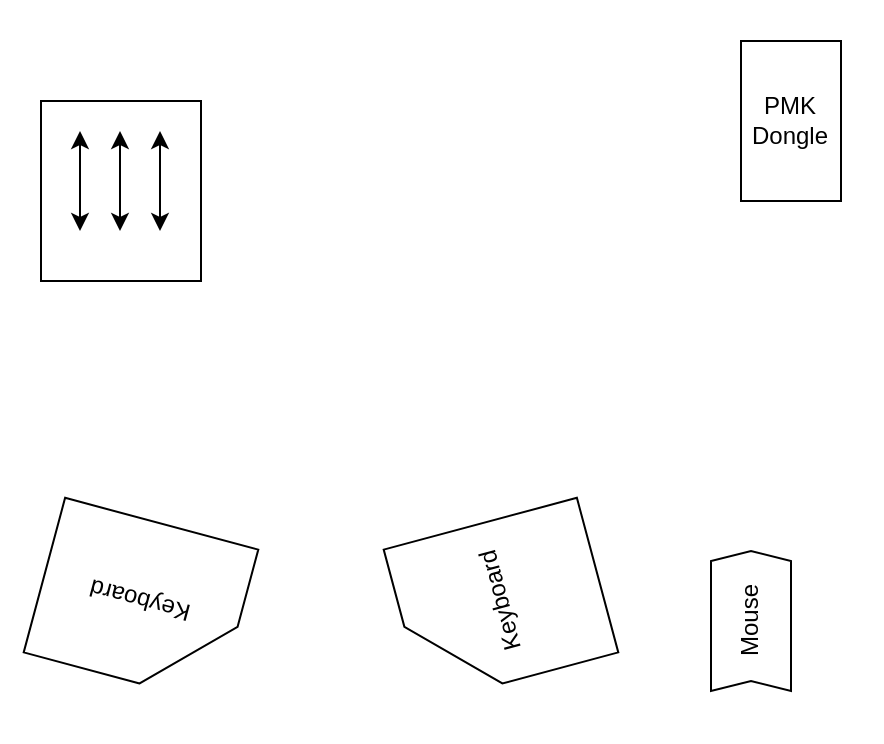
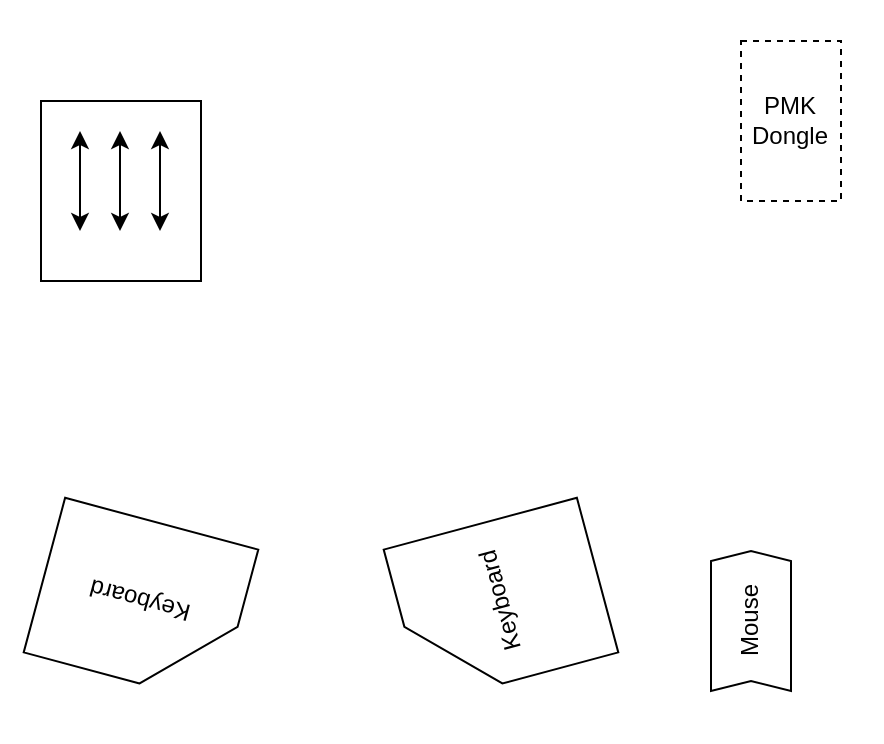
  <mxCell id="0" />
  <mxCell id="1" parent="0" />
  <mxCell id="2" value="" style="rounded=0;whiteSpace=wrap;html=1;" vertex="1" parent="1"><mxGeometry x="20" y="50" width="80" height="90" as="geometry" /></mxCell>
- <mxCell id="3" value="PMK Dongle" style="rounded=0;whiteSpace=wrap;html=1;" vertex="1" parent="1"><mxGeometry x="370" y="20" width="50" height="80" as="geometry" /></mxCell>
+ <mxCell id="3" value="PMK Dongle" style="rounded=0;whiteSpace=wrap;html=1;dashed=1;" vertex="1" parent="1"><mxGeometry x="370" y="20" width="50" height="80" as="geometry" /></mxCell>
  <mxCell id="4" value="Keyboard" style="shape=card;whiteSpace=wrap;html=1;size=40;rotation=-105;" vertex="1" parent="1"><mxGeometry x="210" y="250" width="80" height="100" as="geometry" /></mxCell>
  <mxCell id="5" value="Keyboard" style="shape=card;whiteSpace=wrap;html=1;size=40;rotation=-165;" vertex="1" parent="1"><mxGeometry x="20" y="260" width="100" height="80" as="geometry" /></mxCell>
  <mxCell id="6" value="Mouse" style="shape=step;perimeter=stepPerimeter;whiteSpace=wrap;html=1;fixedSize=1;rotation=-90;size=5;" vertex="1" parent="1"><mxGeometry x="340" y="290" width="70" height="40" as="geometry" /></mxCell>
  <mxCell id="7" value="" style="endArrow=classic;startArrow=classic;html=1;rounded=0;" edge="1" parent="1"><mxGeometry width="50" height="50" relative="1" as="geometry"><mxPoint x="79.5" y="115" as="sourcePoint" /><mxPoint x="79.5" y="65" as="targetPoint" /></mxGeometry></mxCell>
  <mxCell id="8" value="" style="endArrow=classic;startArrow=classic;html=1;rounded=0;" edge="1" parent="1"><mxGeometry width="50" height="50" relative="1" as="geometry"><mxPoint x="59.5" y="115" as="sourcePoint" /><mxPoint x="59.5" y="65" as="targetPoint" /></mxGeometry></mxCell>
  <mxCell id="9" value="" style="endArrow=classic;startArrow=classic;html=1;rounded=0;" edge="1" parent="1"><mxGeometry width="50" height="50" relative="1" as="geometry"><mxPoint x="39.5" y="115" as="sourcePoint" /><mxPoint x="39.5" y="65" as="targetPoint" /></mxGeometry></mxCell>
